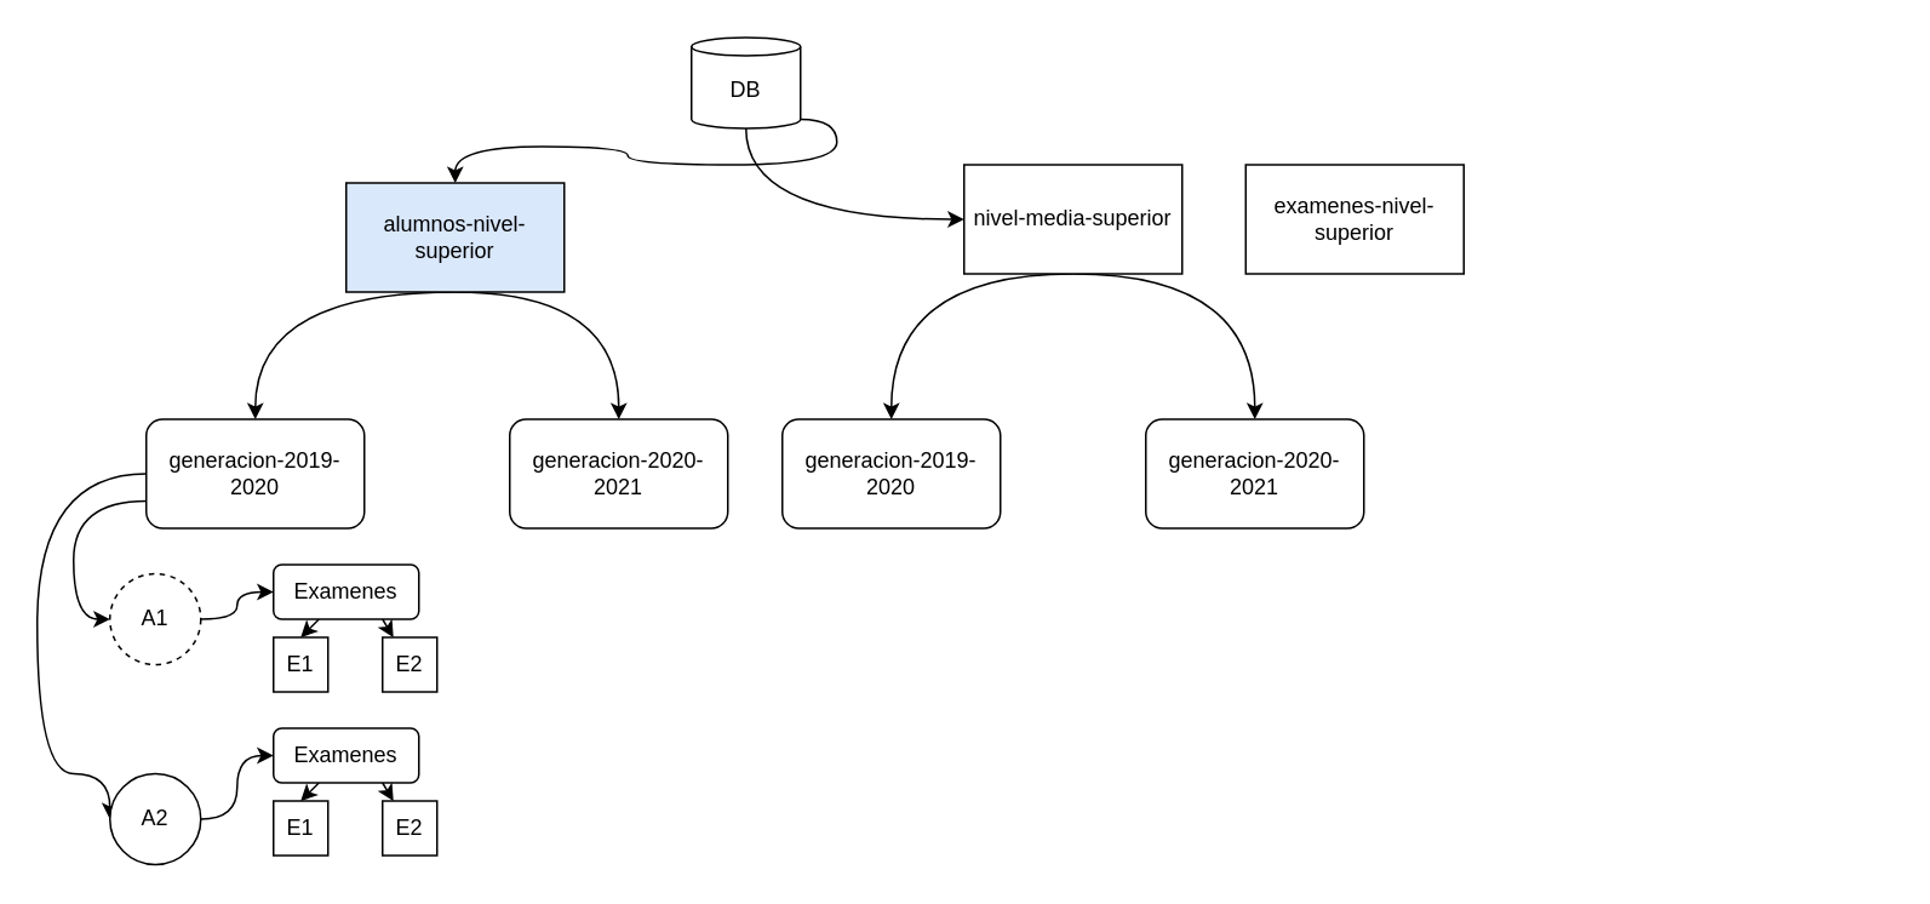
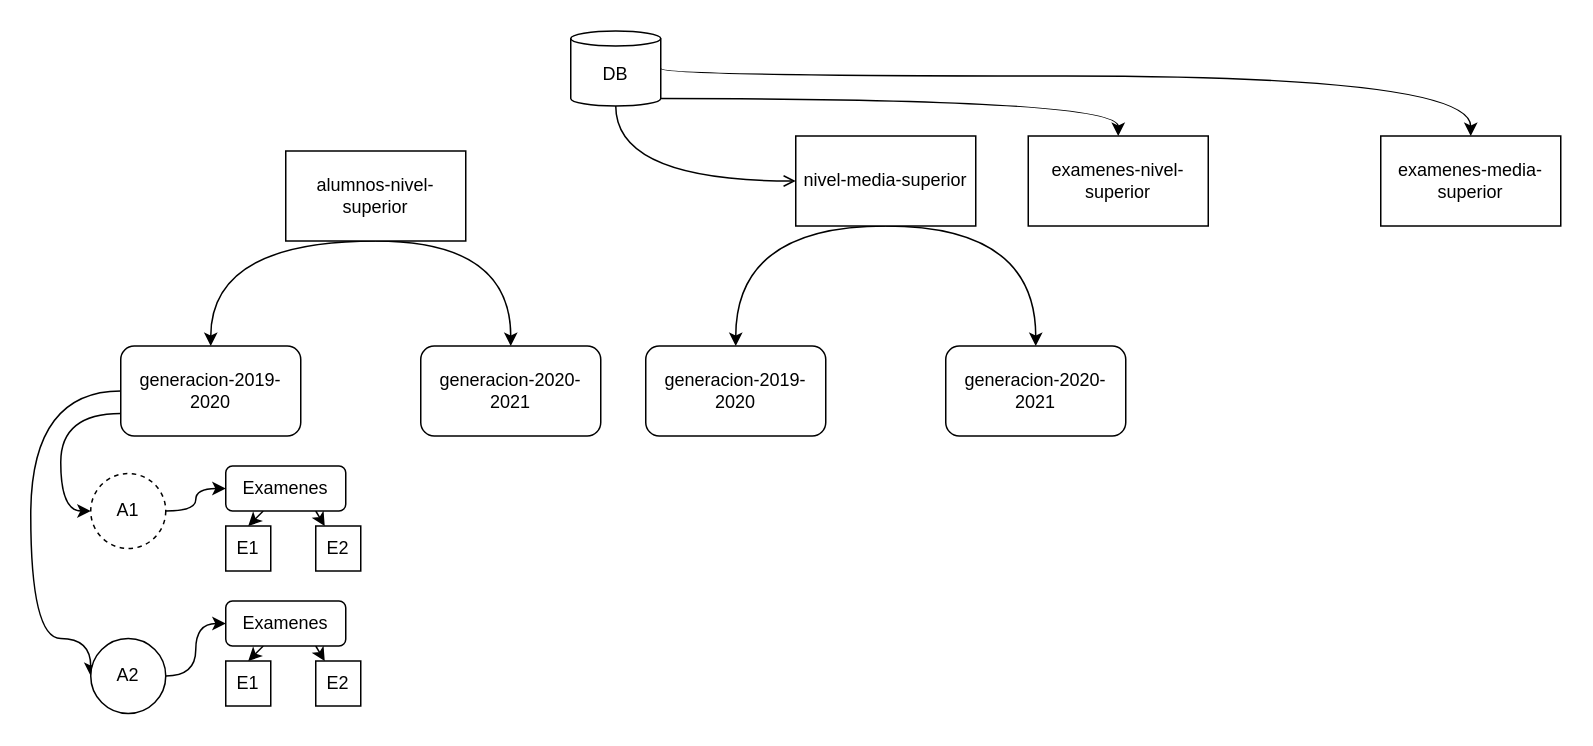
  <mxCell id="0" />
  <mxCell id="1" parent="0" />
  <mxCell id="2" style="rounded=0;orthogonalLoop=1;jettySize=auto;html=1;exitX=0.5;exitY=1;exitDx=0;exitDy=0;edgeStyle=orthogonalEdgeStyle;curved=1;" edge="1" parent="1" source="4" target="10"><mxGeometry relative="1" as="geometry"><Array as="points"><mxPoint x="140" y="160" /></Array></mxGeometry></mxCell>
  <mxCell id="3" style="rounded=0;orthogonalLoop=1;jettySize=auto;html=1;exitX=0.5;exitY=1;exitDx=0;exitDy=0;edgeStyle=orthogonalEdgeStyle;curved=1;" edge="1" parent="1" source="4" target="11"><mxGeometry relative="1" as="geometry"><Array as="points"><mxPoint x="340" y="160" /></Array></mxGeometry></mxCell>
- <mxCell id="4" value="alumnos-nivel-superior" style="rounded=0;whiteSpace=wrap;html=1;fillColor=#dae8fc;" vertex="1" parent="1"><mxGeometry x="190" y="100" width="120" height="60" as="geometry" /></mxCell>
+ <mxCell id="4" value="alumnos-nivel-superior" style="rounded=0;whiteSpace=wrap;html=1;" vertex="1" parent="1"><mxGeometry x="190" y="100" width="120" height="60" as="geometry" /></mxCell>
  <mxCell id="5" style="edgeStyle=orthogonalEdgeStyle;rounded=0;orthogonalLoop=1;jettySize=auto;html=1;exitX=0.5;exitY=1;exitDx=0;exitDy=0;entryX=0.5;entryY=0;entryDx=0;entryDy=0;curved=1;" edge="1" parent="1" source="7" target="12"><mxGeometry relative="1" as="geometry"><Array as="points"><mxPoint x="490" y="150" /></Array></mxGeometry></mxCell>
  <mxCell id="6" style="edgeStyle=orthogonalEdgeStyle;rounded=0;orthogonalLoop=1;jettySize=auto;html=1;entryX=0.5;entryY=0;entryDx=0;entryDy=0;curved=1;exitX=0.5;exitY=1;exitDx=0;exitDy=0;" edge="1" parent="1" source="7" target="13"><mxGeometry relative="1" as="geometry"><Array as="points"><mxPoint x="690" y="150" /></Array></mxGeometry></mxCell>
  <mxCell id="7" value="nivel-media-superior" style="rounded=0;whiteSpace=wrap;html=1;" vertex="1" parent="1"><mxGeometry x="530" y="90" width="120" height="60" as="geometry" /></mxCell>
  <mxCell id="8" style="edgeStyle=orthogonalEdgeStyle;rounded=0;orthogonalLoop=1;jettySize=auto;html=1;exitX=0;exitY=0.75;exitDx=0;exitDy=0;entryX=0;entryY=0.5;entryDx=0;entryDy=0;curved=1;" edge="1" parent="1" source="10" target="15"><mxGeometry relative="1" as="geometry" /></mxCell>
  <mxCell id="9" style="edgeStyle=orthogonalEdgeStyle;curved=1;rounded=0;orthogonalLoop=1;jettySize=auto;html=1;entryX=0;entryY=0.5;entryDx=0;entryDy=0;exitX=0;exitY=0.5;exitDx=0;exitDy=0;" edge="1" parent="1" source="10" target="17"><mxGeometry relative="1" as="geometry"><Array as="points"><mxPoint x="20" y="260" /><mxPoint x="20" y="425" /></Array></mxGeometry></mxCell>
  <mxCell id="10" value="generacion-2019-2020" style="rounded=1;whiteSpace=wrap;html=1;" vertex="1" parent="1"><mxGeometry x="80" y="230" width="120" height="60" as="geometry" /></mxCell>
  <mxCell id="11" value="generacion-2020-2021" style="rounded=1;whiteSpace=wrap;html=1;" vertex="1" parent="1"><mxGeometry x="280" y="230" width="120" height="60" as="geometry" /></mxCell>
  <mxCell id="12" value="generacion-2019-2020" style="rounded=1;whiteSpace=wrap;html=1;" vertex="1" parent="1"><mxGeometry x="430" y="230" width="120" height="60" as="geometry" /></mxCell>
  <mxCell id="13" value="generacion-2020-2021" style="rounded=1;whiteSpace=wrap;html=1;" vertex="1" parent="1"><mxGeometry x="630" y="230" width="120" height="60" as="geometry" /></mxCell>
  <mxCell id="14" style="edgeStyle=orthogonalEdgeStyle;rounded=0;orthogonalLoop=1;jettySize=auto;html=1;exitX=1;exitY=0.5;exitDx=0;exitDy=0;curved=1;" edge="1" parent="1" source="15" target="20"><mxGeometry relative="1" as="geometry" /></mxCell>
  <mxCell id="15" value="A1" style="ellipse;whiteSpace=wrap;html=1;aspect=fixed;dashed=1;" vertex="1" parent="1"><mxGeometry x="60" y="315" width="50" height="50" as="geometry" /></mxCell>
  <mxCell id="16" style="edgeStyle=orthogonalEdgeStyle;rounded=0;orthogonalLoop=1;jettySize=auto;html=1;exitX=1;exitY=0.5;exitDx=0;exitDy=0;entryX=0;entryY=0.5;entryDx=0;entryDy=0;curved=1;" edge="1" parent="1" source="17" target="25"><mxGeometry relative="1" as="geometry" /></mxCell>
  <mxCell id="17" value="A2" style="ellipse;whiteSpace=wrap;html=1;aspect=fixed;" vertex="1" parent="1"><mxGeometry x="60" y="425" width="50" height="50" as="geometry" /></mxCell>
  <mxCell id="18" style="edgeStyle=none;rounded=0;orthogonalLoop=1;jettySize=auto;html=1;entryX=0.5;entryY=0;entryDx=0;entryDy=0;" edge="1" parent="1" source="20" target="21"><mxGeometry relative="1" as="geometry" /></mxCell>
  <mxCell id="19" style="edgeStyle=none;rounded=0;orthogonalLoop=1;jettySize=auto;html=1;exitX=0.75;exitY=1;exitDx=0;exitDy=0;" edge="1" parent="1" source="20" target="22"><mxGeometry relative="1" as="geometry" /></mxCell>
  <mxCell id="20" value="Examenes" style="rounded=1;whiteSpace=wrap;html=1;" vertex="1" parent="1"><mxGeometry x="150" y="310" width="80" height="30" as="geometry" /></mxCell>
  <mxCell id="21" value="E1" style="rounded=0;whiteSpace=wrap;html=1;" vertex="1" parent="1"><mxGeometry x="150" y="350" width="30" height="30" as="geometry" /></mxCell>
  <mxCell id="22" value="E2" style="rounded=0;whiteSpace=wrap;html=1;" vertex="1" parent="1"><mxGeometry x="210" y="350" width="30" height="30" as="geometry" /></mxCell>
  <mxCell id="23" style="edgeStyle=none;rounded=0;orthogonalLoop=1;jettySize=auto;html=1;entryX=0.5;entryY=0;entryDx=0;entryDy=0;" edge="1" parent="1" source="25" target="26"><mxGeometry relative="1" as="geometry" /></mxCell>
  <mxCell id="24" style="edgeStyle=none;rounded=0;orthogonalLoop=1;jettySize=auto;html=1;exitX=0.75;exitY=1;exitDx=0;exitDy=0;" edge="1" parent="1" source="25" target="27"><mxGeometry relative="1" as="geometry" /></mxCell>
  <mxCell id="25" value="Examenes" style="rounded=1;whiteSpace=wrap;html=1;" vertex="1" parent="1"><mxGeometry x="150" y="400" width="80" height="30" as="geometry" /></mxCell>
  <mxCell id="26" value="E1" style="rounded=0;whiteSpace=wrap;html=1;" vertex="1" parent="1"><mxGeometry x="150" y="440" width="30" height="30" as="geometry" /></mxCell>
  <mxCell id="27" value="E2" style="rounded=0;whiteSpace=wrap;html=1;" vertex="1" parent="1"><mxGeometry x="210" y="440" width="30" height="30" as="geometry" /></mxCell>
- <mxCell id="28" style="edgeStyle=orthogonalEdgeStyle;curved=1;rounded=0;orthogonalLoop=1;jettySize=auto;html=1;exitX=0.5;exitY=1;exitDx=0;exitDy=0;exitPerimeter=0;" edge="1" parent="1" source="31" target="7"><mxGeometry relative="1" as="geometry"><Array as="points"><mxPoint x="410" y="120" /></Array></mxGeometry></mxCell>
- <mxCell id="29" style="edgeStyle=orthogonalEdgeStyle;curved=1;rounded=0;orthogonalLoop=1;jettySize=auto;html=1;exitX=1;exitY=1;exitDx=0;exitDy=-5;exitPerimeter=0;" edge="1" parent="1" source="31" target="4"><mxGeometry relative="1" as="geometry" /></mxCell>
+ <mxCell id="28" style="edgeStyle=orthogonalEdgeStyle;curved=1;rounded=0;orthogonalLoop=1;jettySize=auto;html=1;exitX=0.5;exitY=1;exitDx=0;exitDy=0;exitPerimeter=0;endArrow=open;" edge="1" parent="1" source="31" target="7"><mxGeometry relative="1" as="geometry"><Array as="points"><mxPoint x="410" y="120" /></Array></mxGeometry></mxCell>
+ <mxCell id="29" style="edgeStyle=orthogonalEdgeStyle;curved=1;rounded=0;orthogonalLoop=1;jettySize=auto;html=1;exitX=1;exitY=1;exitDx=0;exitDy=-5;exitPerimeter=0;" edge="1" parent="1" source="31" target="32"><mxGeometry relative="1" as="geometry" /></mxCell>
+ <mxCell id="30" style="edgeStyle=orthogonalEdgeStyle;curved=1;rounded=0;orthogonalLoop=1;jettySize=auto;html=1;exitX=1;exitY=0.5;exitDx=0;exitDy=0;exitPerimeter=0;" edge="1" parent="1" source="31" target="33"><mxGeometry relative="1" as="geometry"><Array as="points"><mxPoint x="440" y="50" /><mxPoint x="980" y="50" /></Array></mxGeometry></mxCell>
  <mxCell id="31" value="DB" style="shape=cylinder3;whiteSpace=wrap;html=1;boundedLbl=1;backgroundOutline=1;size=5;" vertex="1" parent="1"><mxGeometry x="380" y="20" width="60" height="50" as="geometry" /></mxCell>
  <mxCell id="32" value="examenes-nivel-superior" style="rounded=0;whiteSpace=wrap;html=1;" vertex="1" parent="1"><mxGeometry x="685" y="90" width="120" height="60" as="geometry" /></mxCell>
+ <mxCell id="33" value="examenes-media-superior" style="rounded=0;whiteSpace=wrap;html=1;" vertex="1" parent="1"><mxGeometry x="920" y="90" width="120" height="60" as="geometry" /></mxCell>
